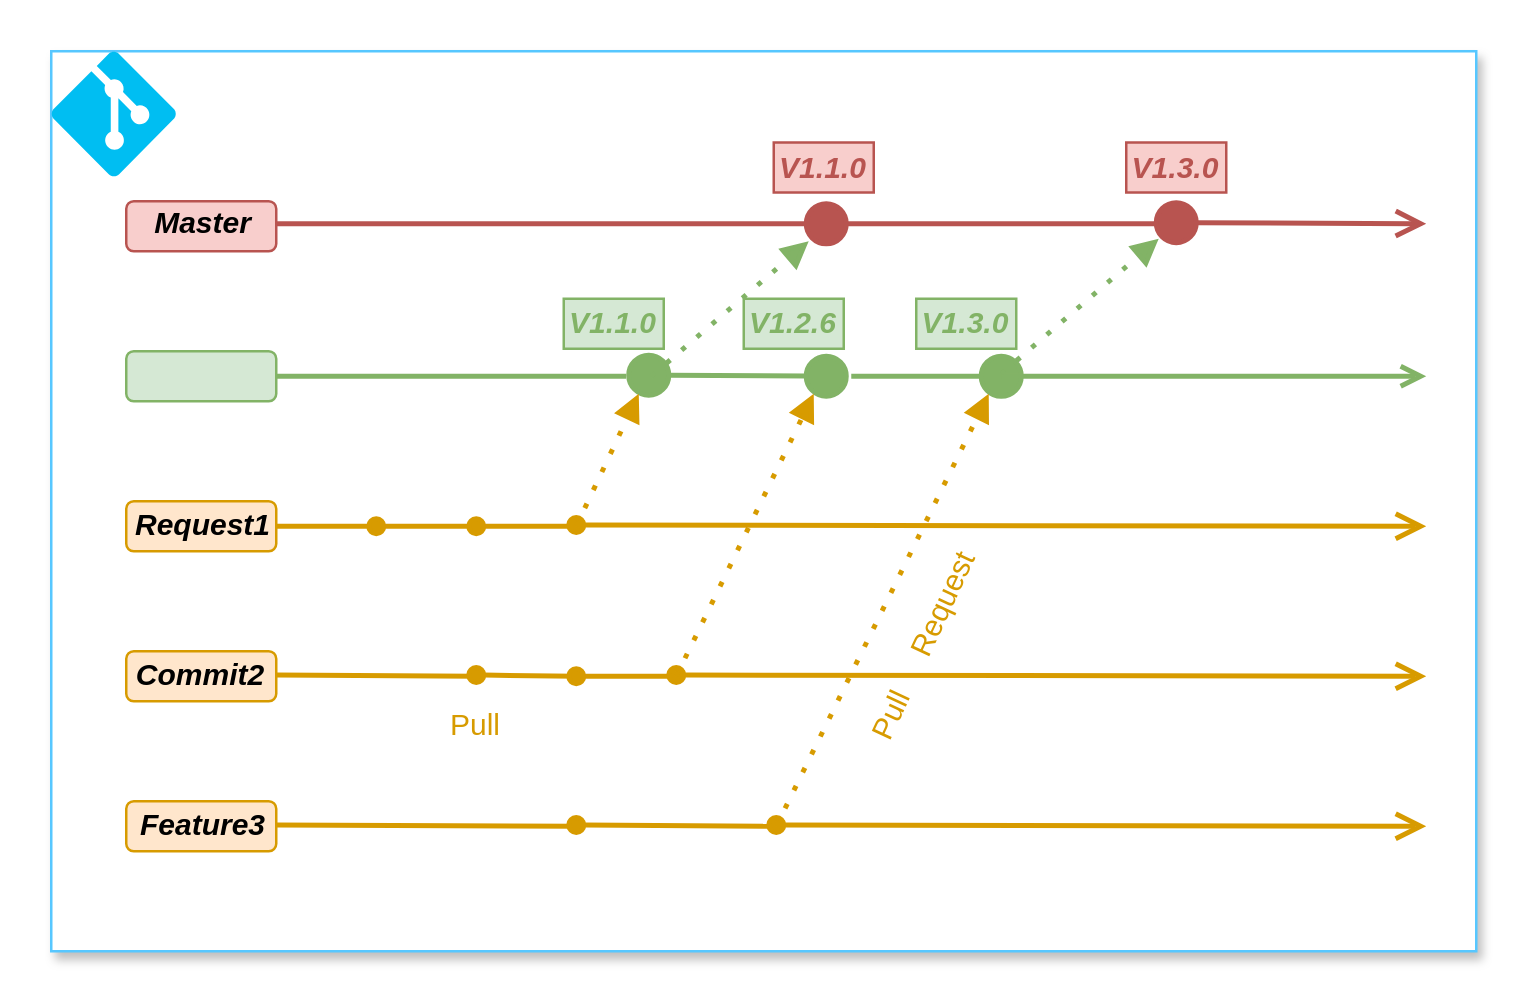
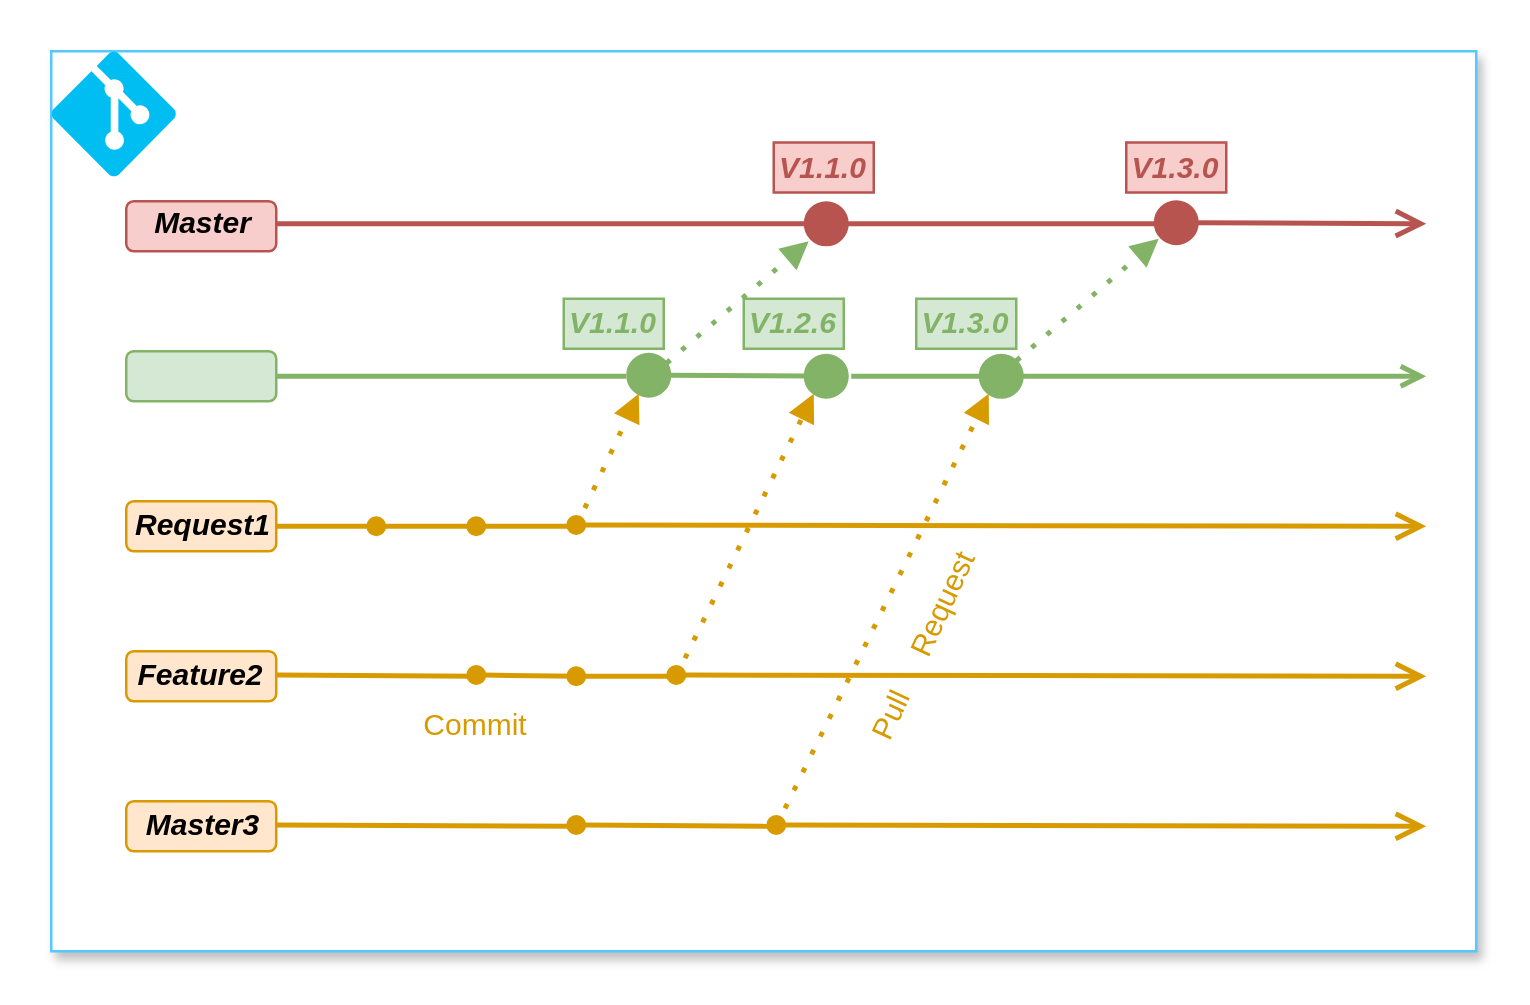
  <mxCell id="0" />
  <mxCell id="1" parent="0" />
  <mxCell id="2" value="" style="rounded=0;whiteSpace=wrap;html=1;shadow=1;sketch=0;glass=0;strokeColor=#57C7FF;" parent="1" vertex="1"><mxGeometry x="20" y="20" width="570" height="360" as="geometry" /></mxCell>
  <mxCell id="3" value="" style="rounded=1;whiteSpace=wrap;html=1;fillColor=#f8cecc;strokeColor=#b85450;" parent="1" vertex="1"><mxGeometry x="50" y="80" width="60" height="20" as="geometry" /></mxCell>
  <mxCell id="4" value="Master" style="text;html=1;strokeColor=none;fillColor=none;align=center;verticalAlign=middle;whiteSpace=wrap;rounded=0;fontStyle=3" parent="1" vertex="1"><mxGeometry x="61" y="79" width="40" height="20" as="geometry" /></mxCell>
  <mxCell id="5" value="" style="rounded=1;whiteSpace=wrap;html=1;fillColor=#d5e8d4;strokeColor=#82b366;" parent="1" vertex="1"><mxGeometry x="50" y="140" width="60" height="20" as="geometry" /></mxCell>
  <mxCell id="6" value="" style="rounded=1;whiteSpace=wrap;html=1;fillColor=#ffe6cc;strokeColor=#d79b00;" parent="1" vertex="1"><mxGeometry x="50" y="200" width="60" height="20" as="geometry" /></mxCell>
  <mxCell id="7" value="" style="rounded=1;whiteSpace=wrap;html=1;fillColor=#ffe6cc;strokeColor=#d79b00;" parent="1" vertex="1"><mxGeometry x="50" y="260" width="60" height="20" as="geometry" /></mxCell>
  <mxCell id="8" value="" style="rounded=1;whiteSpace=wrap;html=1;fillColor=#ffe6cc;strokeColor=#d79b00;" parent="1" vertex="1"><mxGeometry x="50" y="320" width="60" height="20" as="geometry" /></mxCell>
  <mxCell id="9" value="Request1" style="text;html=1;strokeColor=none;fillColor=none;align=center;verticalAlign=middle;whiteSpace=wrap;rounded=0;fontStyle=3" parent="1" vertex="1"><mxGeometry x="61" y="200" width="40" height="20" as="geometry" /></mxCell>
- <mxCell id="10" value="Commit2" style="text;html=1;strokeColor=none;fillColor=none;align=center;verticalAlign=middle;whiteSpace=wrap;rounded=0;fontStyle=3" parent="1" vertex="1"><mxGeometry x="60" y="260" width="40" height="20" as="geometry" /></mxCell>
- <mxCell id="11" value="Feature3" style="text;html=1;strokeColor=none;fillColor=none;align=center;verticalAlign=middle;whiteSpace=wrap;rounded=0;fontStyle=3" parent="1" vertex="1"><mxGeometry x="61" y="320" width="40" height="20" as="geometry" /></mxCell>
+ <mxCell id="10" value="Feature2" style="text;html=1;strokeColor=none;fillColor=none;align=center;verticalAlign=middle;whiteSpace=wrap;rounded=0;fontStyle=3" parent="1" vertex="1"><mxGeometry x="60" y="260" width="40" height="20" as="geometry" /></mxCell>
+ <mxCell id="11" value="Master3" style="text;html=1;strokeColor=none;fillColor=none;align=center;verticalAlign=middle;whiteSpace=wrap;rounded=0;fontStyle=3" parent="1" vertex="1"><mxGeometry x="61" y="320" width="40" height="20" as="geometry" /></mxCell>
  <mxCell id="12" value="" style="html=1;verticalAlign=bottom;startArrow=circle;startFill=1;endArrow=none;startSize=6;endSize=8;fillColor=#f8cecc;strokeColor=#b85450;strokeWidth=2;endFill=0;" parent="1" edge="1"><mxGeometry width="80" relative="1" as="geometry"><mxPoint x="320" y="89" as="sourcePoint" /><mxPoint x="470" y="89" as="targetPoint" /></mxGeometry></mxCell>
  <mxCell id="13" value="" style="html=1;verticalAlign=bottom;startArrow=circle;startFill=1;endArrow=circle;startSize=6;endSize=6;fillColor=#d5e8d4;strokeColor=#82b366;strokeWidth=2;endFill=1;" parent="1" edge="1"><mxGeometry width="80" relative="1" as="geometry"><mxPoint x="249" y="149.5" as="sourcePoint" /><mxPoint x="340" y="150" as="targetPoint" /></mxGeometry></mxCell>
  <mxCell id="14" value="" style="html=1;verticalAlign=bottom;startArrow=oval;startFill=1;endArrow=open;startSize=6;endSize=8;fillColor=#ffe6cc;strokeColor=#d79b00;strokeWidth=2;" parent="1" edge="1"><mxGeometry width="80" relative="1" as="geometry"><mxPoint x="230" y="209.5" as="sourcePoint" /><mxPoint x="570" y="210" as="targetPoint" /></mxGeometry></mxCell>
  <mxCell id="15" value="" style="endArrow=none;html=1;strokeWidth=2;exitX=1;exitY=0.5;exitDx=0;exitDy=0;fillColor=#f8cecc;strokeColor=#b85450;" parent="1" edge="1"><mxGeometry width="50" height="50" relative="1" as="geometry"><mxPoint x="110" y="89" as="sourcePoint" /><mxPoint x="330" y="89" as="targetPoint" /></mxGeometry></mxCell>
  <mxCell id="16" value="" style="endArrow=none;html=1;strokeWidth=2;exitX=1;exitY=0.5;exitDx=0;exitDy=0;fillColor=#d5e8d4;strokeColor=#82b366;" parent="1" source="5" edge="1"><mxGeometry width="50" height="50" relative="1" as="geometry"><mxPoint x="120" y="99" as="sourcePoint" /><mxPoint x="250" y="150" as="targetPoint" /></mxGeometry></mxCell>
  <mxCell id="17" value="" style="endArrow=none;html=1;strokeWidth=2;fillColor=#ffe6cc;strokeColor=#d79b00;" parent="1" edge="1"><mxGeometry width="50" height="50" relative="1" as="geometry"><mxPoint x="110" y="210" as="sourcePoint" /><mxPoint x="150" y="210" as="targetPoint" /><Array as="points" /></mxGeometry></mxCell>
  <mxCell id="18" value="" style="endArrow=none;html=1;strokeWidth=2;fillColor=#ffe6cc;strokeColor=#d79b00;startArrow=oval;startFill=1;" parent="1" edge="1"><mxGeometry width="50" height="50" relative="1" as="geometry"><mxPoint x="150" y="210" as="sourcePoint" /><mxPoint x="190" y="210" as="targetPoint" /><Array as="points" /></mxGeometry></mxCell>
  <mxCell id="19" value="" style="endArrow=none;html=1;strokeWidth=2;fillColor=#ffe6cc;strokeColor=#d79b00;startArrow=oval;startFill=1;" parent="1" edge="1"><mxGeometry width="50" height="50" relative="1" as="geometry"><mxPoint x="190" y="210" as="sourcePoint" /><mxPoint x="230" y="210" as="targetPoint" /><Array as="points" /></mxGeometry></mxCell>
  <mxCell id="20" value="" style="endArrow=block;dashed=1;html=1;dashPattern=1 3;strokeWidth=2;fillColor=#ffe6cc;strokeColor=#d79b00;endFill=1;" parent="1" edge="1"><mxGeometry width="50" height="50" relative="1" as="geometry"><mxPoint x="230" y="210" as="sourcePoint" /><mxPoint x="255" y="157" as="targetPoint" /></mxGeometry></mxCell>
  <mxCell id="21" value="" style="html=1;verticalAlign=bottom;startArrow=none;startFill=0;endArrow=circle;startSize=6;endSize=6;fillColor=#d5e8d4;strokeColor=#82b366;strokeWidth=2;endFill=1;" parent="1" edge="1"><mxGeometry width="80" relative="1" as="geometry"><mxPoint x="340" y="150" as="sourcePoint" /><mxPoint x="410" y="150" as="targetPoint" /></mxGeometry></mxCell>
  <mxCell id="22" value="" style="endArrow=open;html=1;strokeWidth=2;fillColor=#d5e8d4;strokeColor=#82b366;endFill=0;" parent="1" edge="1"><mxGeometry width="50" height="50" relative="1" as="geometry"><mxPoint x="400" y="150" as="sourcePoint" /><mxPoint x="570" y="150" as="targetPoint" /></mxGeometry></mxCell>
  <mxCell id="23" value="" style="endArrow=none;html=1;strokeWidth=2;fillColor=#ffe6cc;strokeColor=#d79b00;" parent="1" edge="1"><mxGeometry width="50" height="50" relative="1" as="geometry"><mxPoint x="110" y="269.5" as="sourcePoint" /><mxPoint x="190" y="270" as="targetPoint" /><Array as="points" /></mxGeometry></mxCell>
  <mxCell id="24" value="" style="endArrow=none;html=1;strokeWidth=2;fillColor=#ffe6cc;strokeColor=#d79b00;startArrow=oval;startFill=1;" parent="1" edge="1"><mxGeometry width="50" height="50" relative="1" as="geometry"><mxPoint x="190" y="269.5" as="sourcePoint" /><mxPoint x="230" y="270" as="targetPoint" /><Array as="points" /></mxGeometry></mxCell>
  <mxCell id="25" value="" style="endArrow=none;html=1;strokeWidth=2;fillColor=#ffe6cc;strokeColor=#d79b00;startArrow=oval;startFill=1;" parent="1" edge="1"><mxGeometry width="50" height="50" relative="1" as="geometry"><mxPoint x="230" y="270" as="sourcePoint" /><mxPoint x="270" y="270" as="targetPoint" /><Array as="points" /></mxGeometry></mxCell>
  <mxCell id="26" value="" style="html=1;verticalAlign=bottom;startArrow=oval;startFill=1;endArrow=open;startSize=6;endSize=8;fillColor=#ffe6cc;strokeColor=#d79b00;strokeWidth=2;" parent="1" edge="1"><mxGeometry width="80" relative="1" as="geometry"><mxPoint x="270" y="269.5" as="sourcePoint" /><mxPoint x="570" y="270" as="targetPoint" /></mxGeometry></mxCell>
  <mxCell id="27" value="" style="endArrow=block;dashed=1;html=1;dashPattern=1 3;strokeWidth=2;fillColor=#ffe6cc;strokeColor=#d79b00;endFill=1;" parent="1" edge="1"><mxGeometry width="50" height="50" relative="1" as="geometry"><mxPoint x="270" y="270" as="sourcePoint" /><mxPoint x="325" y="157" as="targetPoint" /></mxGeometry></mxCell>
  <mxCell id="28" value="" style="endArrow=none;html=1;strokeWidth=2;fillColor=#ffe6cc;strokeColor=#d79b00;" parent="1" edge="1"><mxGeometry width="50" height="50" relative="1" as="geometry"><mxPoint x="110" y="329.5" as="sourcePoint" /><mxPoint x="230" y="330" as="targetPoint" /><Array as="points" /></mxGeometry></mxCell>
  <mxCell id="29" value="" style="endArrow=none;html=1;strokeWidth=2;fillColor=#ffe6cc;strokeColor=#d79b00;startArrow=oval;startFill=1;" parent="1" edge="1"><mxGeometry width="50" height="50" relative="1" as="geometry"><mxPoint x="230" y="329.5" as="sourcePoint" /><mxPoint x="310" y="330" as="targetPoint" /><Array as="points" /></mxGeometry></mxCell>
  <mxCell id="30" value="" style="html=1;verticalAlign=bottom;startArrow=oval;startFill=1;endArrow=open;startSize=6;endSize=8;fillColor=#ffe6cc;strokeColor=#d79b00;strokeWidth=2;" parent="1" edge="1"><mxGeometry width="80" relative="1" as="geometry"><mxPoint x="310" y="329.5" as="sourcePoint" /><mxPoint x="570" y="330" as="targetPoint" /></mxGeometry></mxCell>
  <mxCell id="31" value="" style="endArrow=block;dashed=1;html=1;dashPattern=1 3;strokeWidth=2;fillColor=#ffe6cc;strokeColor=#d79b00;endFill=1;" parent="1" edge="1"><mxGeometry width="50" height="50" relative="1" as="geometry"><mxPoint x="310" y="330" as="sourcePoint" /><mxPoint x="395" y="157" as="targetPoint" /></mxGeometry></mxCell>
  <mxCell id="32" value="" style="endArrow=block;dashed=1;html=1;dashPattern=1 3;strokeWidth=2;fillColor=#d5e8d4;strokeColor=#82b366;endFill=1;" parent="1" edge="1"><mxGeometry width="50" height="50" relative="1" as="geometry"><mxPoint x="260" y="150" as="sourcePoint" /><mxPoint x="323" y="96" as="targetPoint" /></mxGeometry></mxCell>
  <mxCell id="33" value="" style="endArrow=block;dashed=1;html=1;dashPattern=1 3;strokeWidth=2;fillColor=#d5e8d4;strokeColor=#82b366;endFill=1;" parent="1" edge="1"><mxGeometry width="50" height="50" relative="1" as="geometry"><mxPoint x="400" y="149" as="sourcePoint" /><mxPoint x="463" y="95" as="targetPoint" /></mxGeometry></mxCell>
  <mxCell id="34" value="" style="html=1;verticalAlign=bottom;startArrow=circle;startFill=1;endArrow=open;startSize=6;endSize=8;fillColor=#f8cecc;strokeColor=#b85450;strokeWidth=2;" parent="1" edge="1"><mxGeometry width="80" relative="1" as="geometry"><mxPoint x="460" y="88.5" as="sourcePoint" /><mxPoint x="570" y="89" as="targetPoint" /></mxGeometry></mxCell>
  <mxCell id="35" value="" style="verticalLabelPosition=bottom;html=1;verticalAlign=top;align=center;strokeColor=none;fillColor=#00BEF2;shape=mxgraph.azure.git_repository;" parent="1" vertex="1"><mxGeometry x="20" y="20" width="50" height="50" as="geometry" /></mxCell>
  <mxCell id="36" value="&lt;font color=&quot;#82b366&quot;&gt;V1.1.0&lt;/font&gt;" style="text;html=1;strokeColor=#82b366;fillColor=#d5e8d4;align=center;verticalAlign=middle;whiteSpace=wrap;rounded=0;fontStyle=3" parent="1" vertex="1"><mxGeometry x="225" y="119" width="40" height="20" as="geometry" /></mxCell>
  <mxCell id="37" value="&lt;font color=&quot;#b85450&quot;&gt;V1.1.0&lt;/font&gt;" style="text;html=1;strokeColor=#b85450;fillColor=#f8cecc;align=center;verticalAlign=middle;whiteSpace=wrap;rounded=0;fontStyle=3" parent="1" vertex="1"><mxGeometry x="309" y="56.5" width="40" height="20" as="geometry" /></mxCell>
  <mxCell id="38" value="&lt;font color=&quot;#b85450&quot;&gt;V1.3.0&lt;/font&gt;" style="text;html=1;strokeColor=#b85450;fillColor=#f8cecc;align=center;verticalAlign=middle;whiteSpace=wrap;rounded=0;fontStyle=3" parent="1" vertex="1"><mxGeometry x="450" y="56.5" width="40" height="20" as="geometry" /></mxCell>
  <mxCell id="39" value="&lt;font color=&quot;#82b366&quot;&gt;V1.2.6&lt;/font&gt;" style="text;html=1;strokeColor=#82b366;fillColor=#d5e8d4;align=center;verticalAlign=middle;whiteSpace=wrap;rounded=0;fontStyle=3" parent="1" vertex="1"><mxGeometry x="297" y="119" width="40" height="20" as="geometry" /></mxCell>
  <mxCell id="40" value="&lt;font color=&quot;#82b366&quot;&gt;V1.3.0&lt;/font&gt;" style="text;html=1;strokeColor=#82b366;fillColor=#d5e8d4;align=center;verticalAlign=middle;whiteSpace=wrap;rounded=0;fontStyle=3" parent="1" vertex="1"><mxGeometry x="366" y="119" width="40" height="20" as="geometry" /></mxCell>
  <mxCell id="41" value="&lt;font color=&quot;#d79b00&quot;&gt;Pull&amp;nbsp; &amp;nbsp; &amp;nbsp;Request&lt;/font&gt;" style="text;html=1;strokeColor=none;fillColor=none;align=center;verticalAlign=middle;whiteSpace=wrap;rounded=0;shadow=1;glass=0;sketch=0;rotation=295;" parent="1" vertex="1"><mxGeometry x="315.01" y="248.16" width="109.03" height="20" as="geometry" /></mxCell>
- <mxCell id="42" value="&lt;font color=&quot;#d79b00&quot;&gt;Pull&lt;/font&gt;" style="text;html=1;strokeColor=none;fillColor=none;align=center;verticalAlign=middle;whiteSpace=wrap;rounded=0;shadow=1;glass=0;sketch=0;" parent="1" vertex="1"><mxGeometry x="170" y="280" width="40" height="20" as="geometry" /></mxCell>
+ <mxCell id="42" value="&lt;font color=&quot;#d79b00&quot;&gt;Commit&lt;/font&gt;" style="text;html=1;strokeColor=none;fillColor=none;align=center;verticalAlign=middle;whiteSpace=wrap;rounded=0;shadow=1;glass=0;sketch=0;" parent="1" vertex="1"><mxGeometry x="170" y="280" width="40" height="20" as="geometry" /></mxCell>
